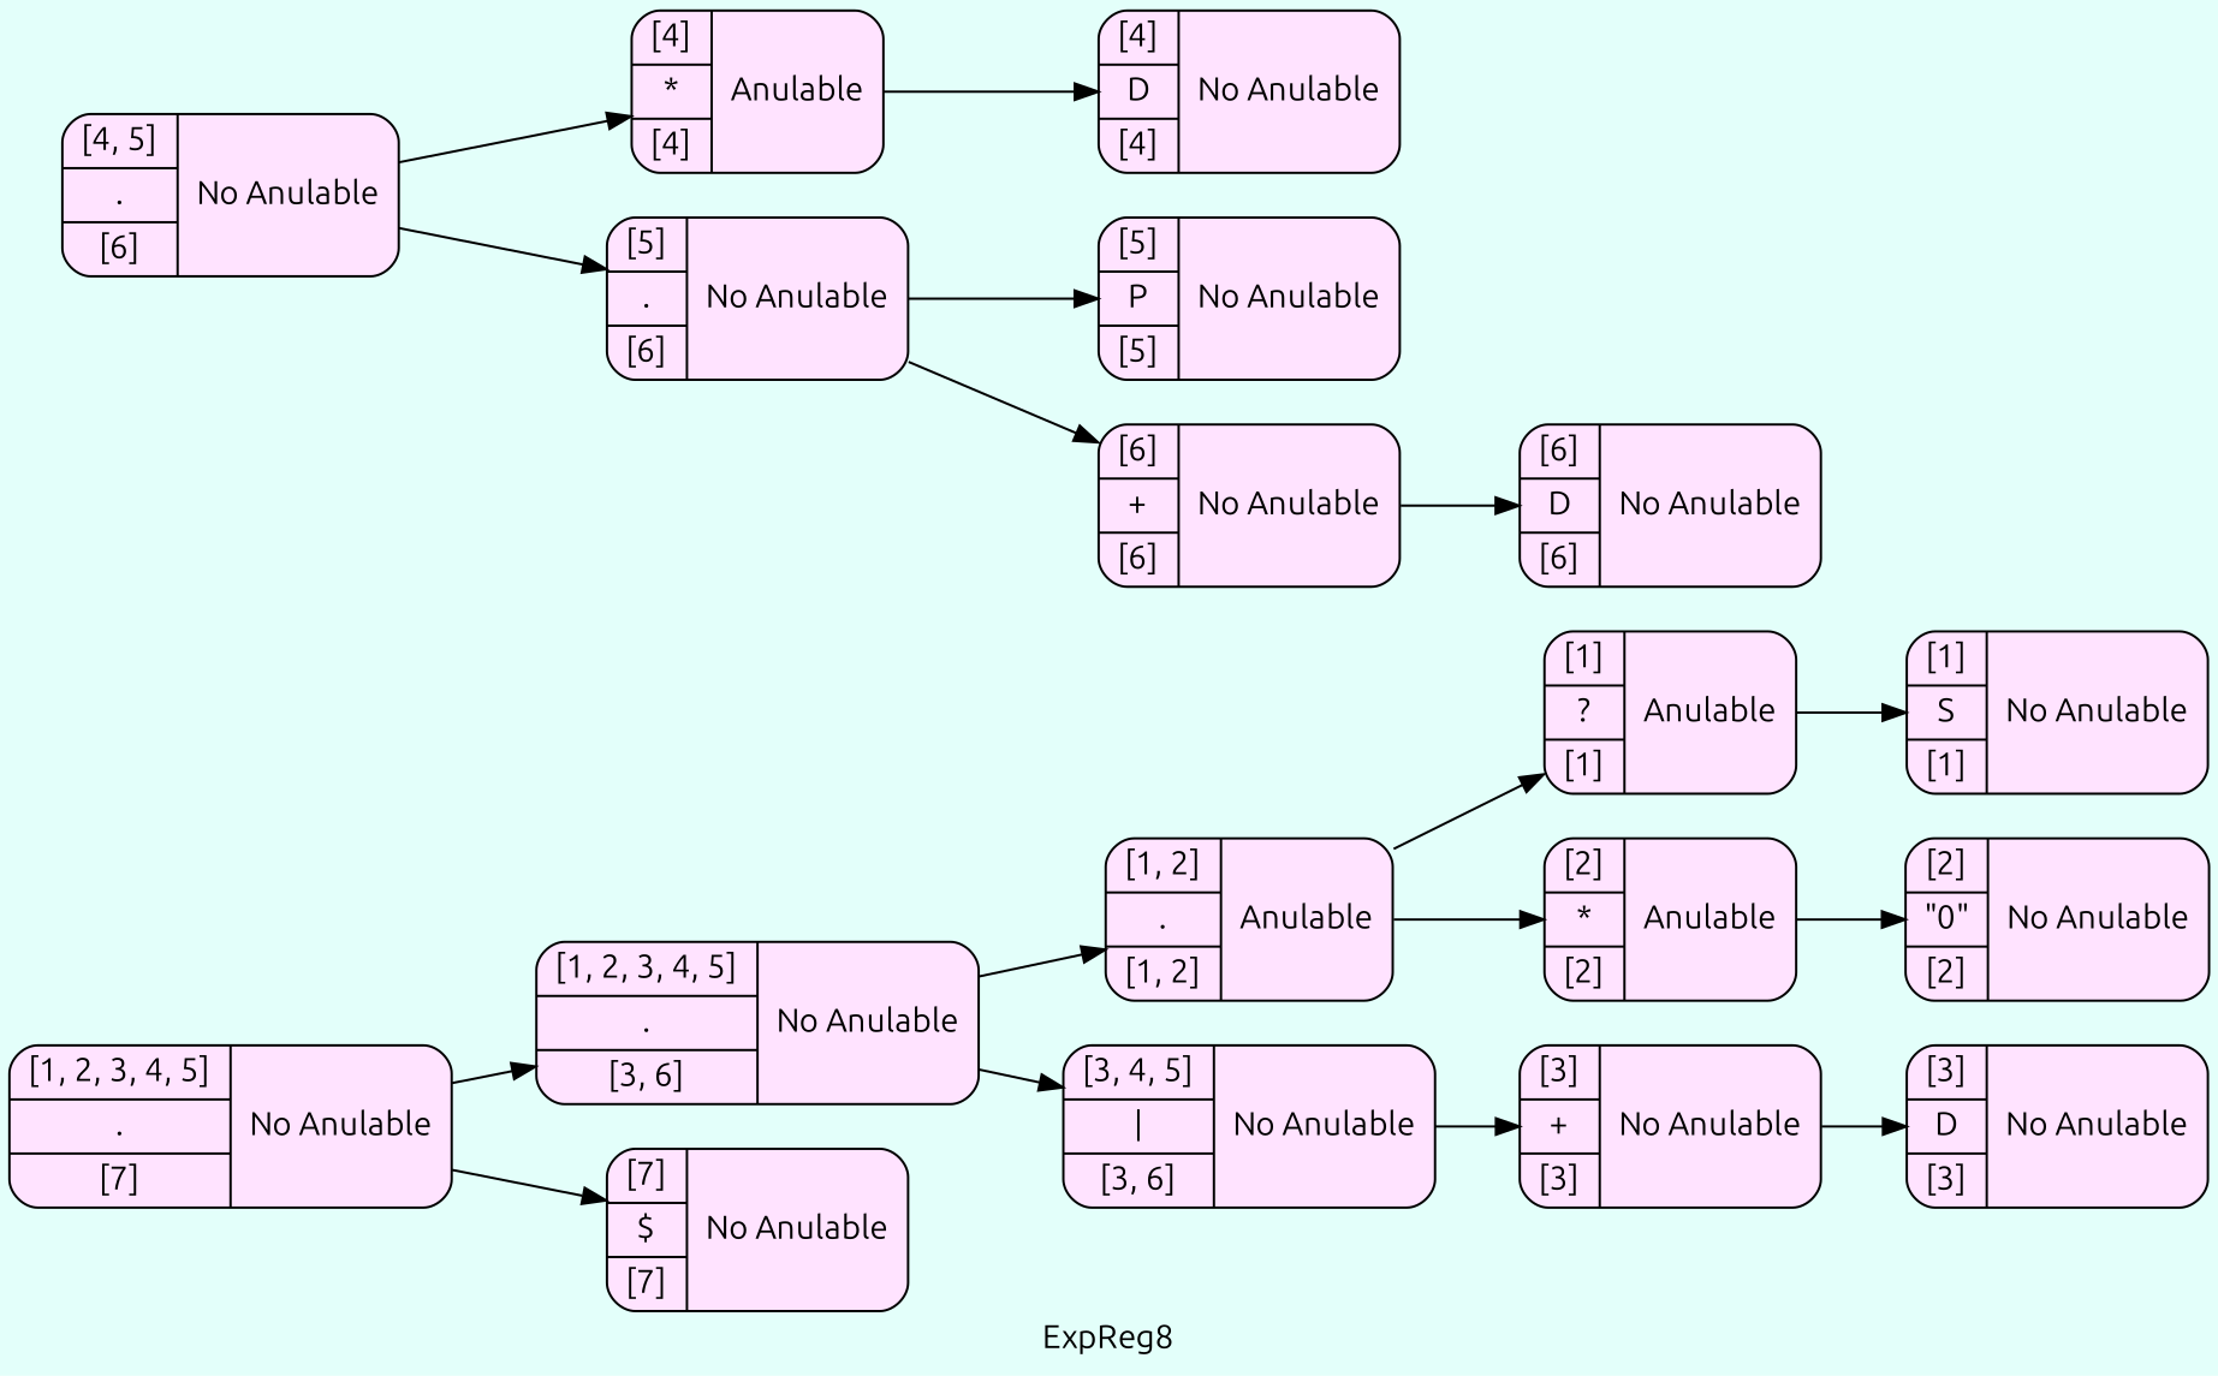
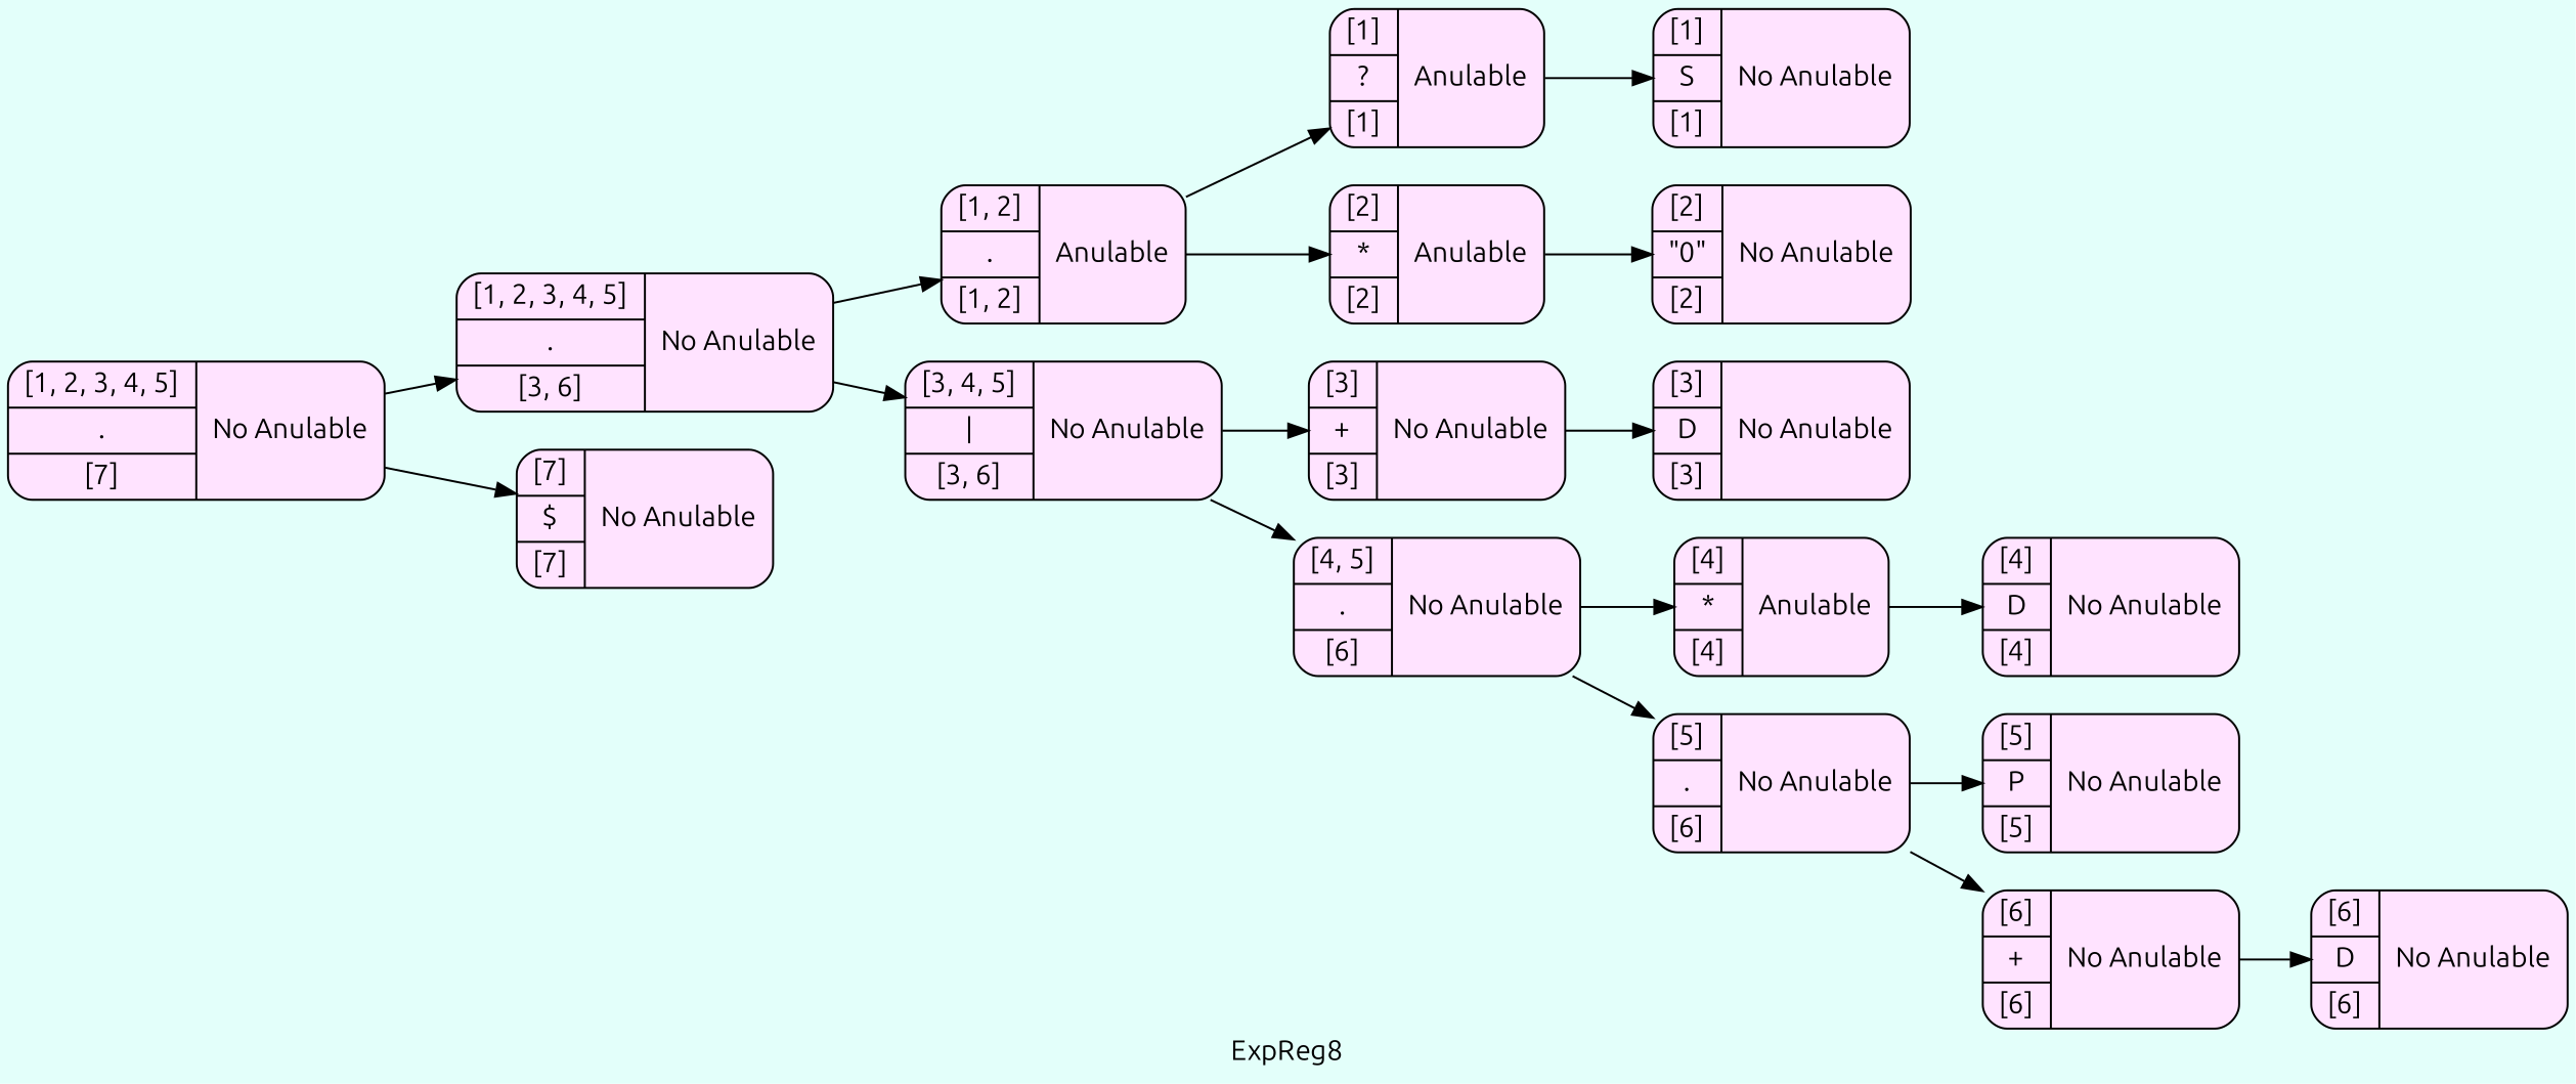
  digraph {
    bgcolor="#E3FFFA"
    label=ExpReg8
    rankdir=LR
    fontname=Ubuntu
    node [fillcolor="#FFE3FF" shape=Mrecord style=filled fontname=Ubuntu]
    edge [fontname=Ubuntu]
    n1 [label="{{[1, 2, 3, 4, 5]|<here>.|[7]}|No Anulable}"]
    n2 [label="{{[1, 2, 3, 4, 5]|<here>.|[3, 6]}|No Anulable}"]
    n3 [label="{{[7]|<here>$|[7]}|No Anulable}"]
    n4 [label="{{[1, 2]|<here>.|[1, 2]}|Anulable}"]
    n5 [label="{{[3, 4, 5]|<here>\||[3, 6]}|No Anulable}"]
    n6 [label="{{[1]|<here>?|[1]}|Anulable}"]
    n7 [label="{{[2]|<here>*|[2]}|Anulable}"]
    n8 [label="{{[1]|<here>S|[1]}|No Anulable}"]
    n9 [label="{{[2]|<here>\"0\"|[2]}|No Anulable}"]
    n10 [label="{{[3]|<here>+|[3]}|No Anulable}"]
    n11 [label="{{[4, 5]|<here>.|[6]}|No Anulable}"]
    n12 [label="{{[3]|<here>D|[3]}|No Anulable}"]
    n13 [label="{{[4]|<here>*|[4]}|Anulable}"]
    n14 [label="{{[5]|<here>.|[6]}|No Anulable}"]
    n15 [label="{{[4]|<here>D|[4]}|No Anulable}"]
    n16 [label="{{[5]|<here>P|[5]}|No Anulable}"]
    n17 [label="{{[6]|<here>+|[6]}|No Anulable}"]
    n18 [label="{{[6]|<here>D|[6]}|No Anulable}"]
    n1 -> n2
    n1 -> n3
    n2 -> n4
    n2 -> n5
    n4 -> n6
    n4 -> n7
    n5 -> n10
+   n5 -> n11
    n6 -> n8
    n7 -> n9
    n10 -> n12
    n11 -> n13
    n11 -> n14
    n13 -> n15
    n14 -> n16
    n14 -> n17
    n17 -> n18
  }
